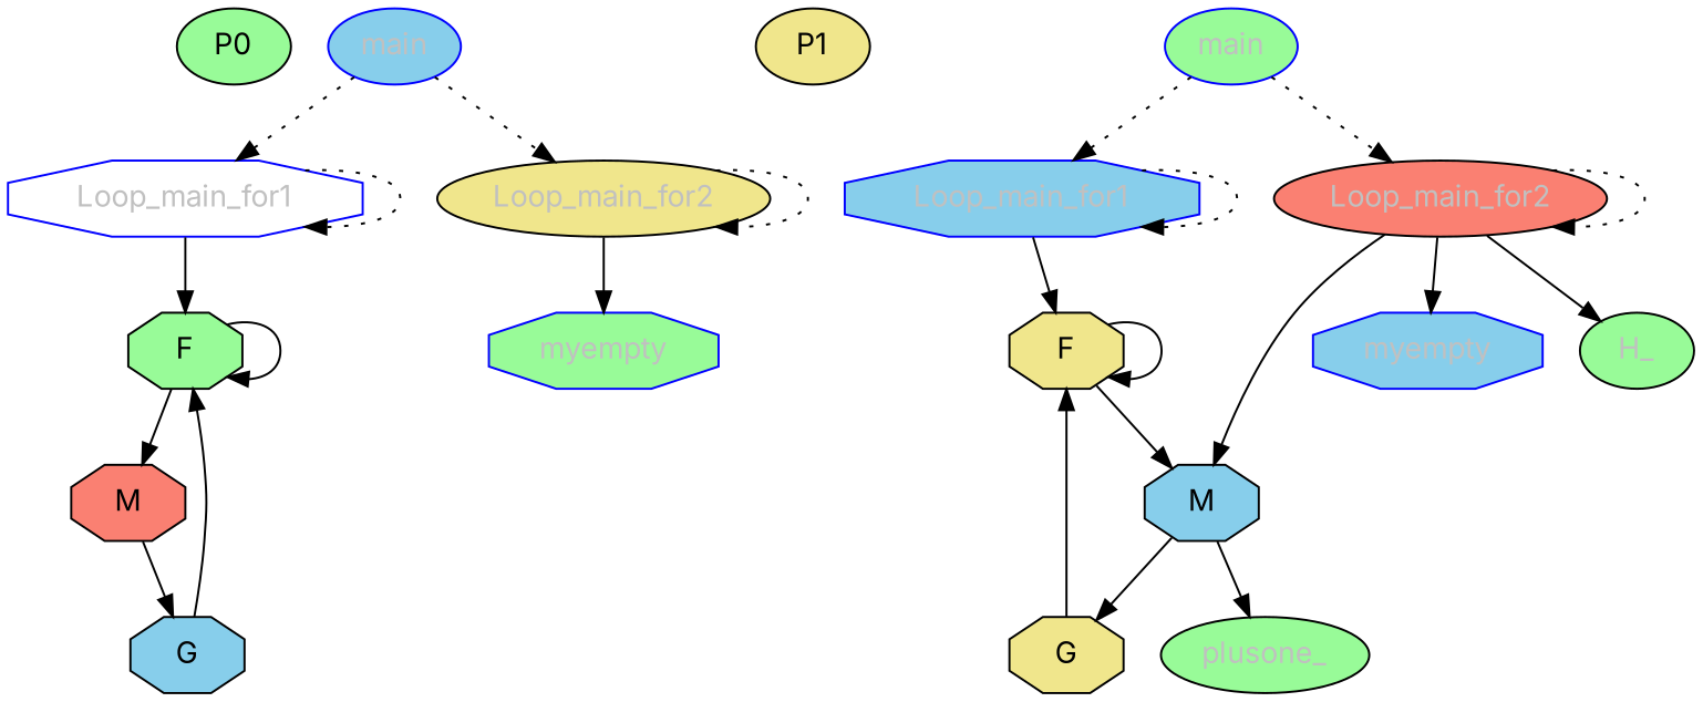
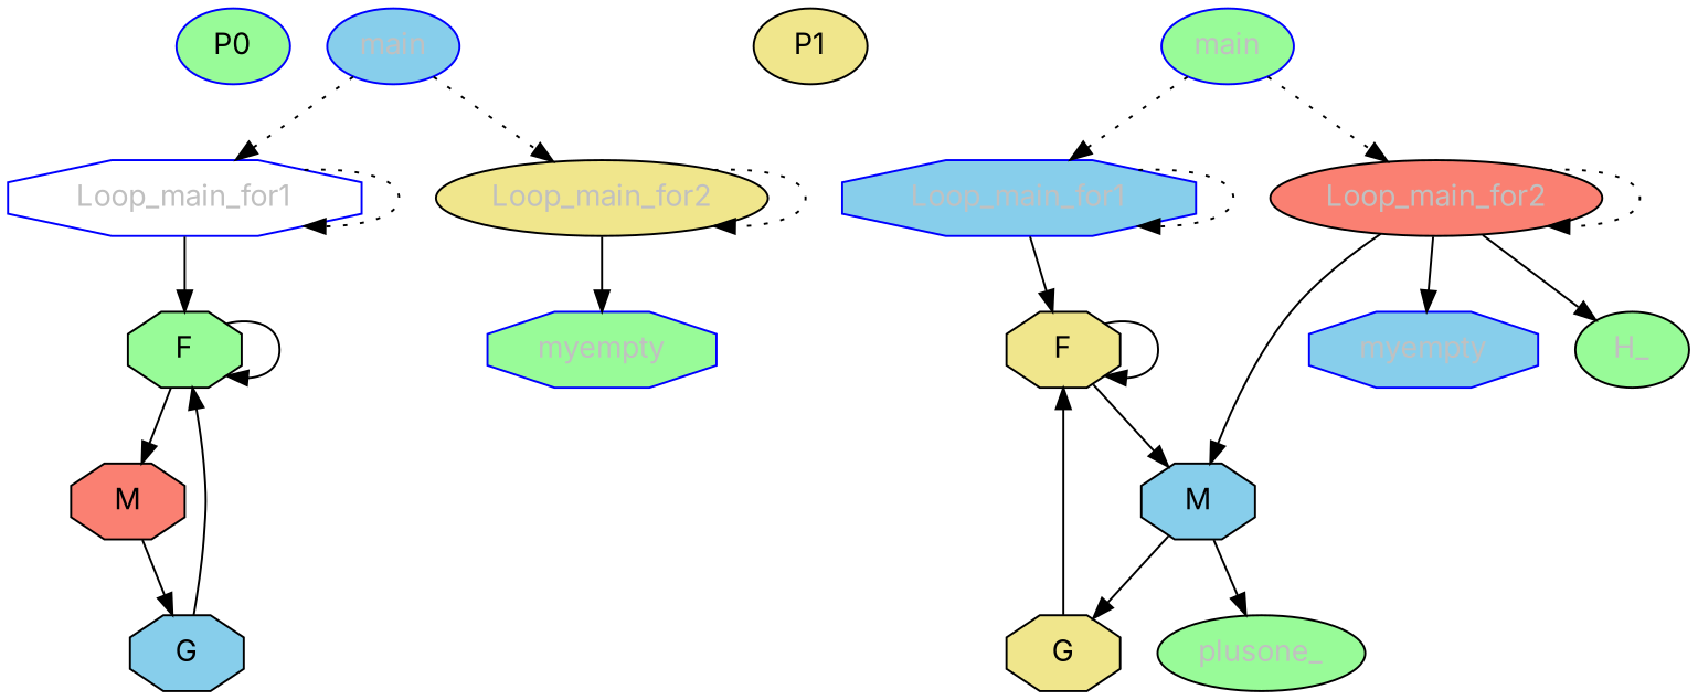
  digraph {
    fontname=Inter
    node [color=black style=filled fillcolor=palegreen fontname=Inter fontcolor=grey shape=octagon]
    edge [fontname=Inter]
-   n1 [label=P0 fontcolor="" shape=""]
+   n1 [color=blue label=P0 fontcolor="" shape=""]
    n2 [fontcolor=black label=F]
    n3 [fillcolor=salmon fontcolor=black label=M]
    n4 [color=blue label=myempty]
    n5 [color=blue fillcolor=white label=Loop_main_for1]
    n6 [fillcolor=skyblue fontcolor=black label=G]
    n7 [fillcolor=khaki label=Loop_main_for2 shape=ellipse]
    n8 [color=blue fillcolor=skyblue label=main shape=ellipse]
    n9 [label=P1 fillcolor=khaki fontcolor="" shape=""]
    n10 [fillcolor=khaki fontcolor=black label=F]
    n11 [fillcolor=skyblue fontcolor=black label=M]
    n12 [color=blue fillcolor=skyblue label=myempty]
    n13 [color=blue fillcolor=skyblue label=Loop_main_for1]
    n14 [fillcolor=khaki fontcolor=black label=G]
    n15 [fillcolor=salmon label=Loop_main_for2 shape=ellipse]
    n16 [label=H_ shape=ellipse]
    n17 [color=blue label=main shape=ellipse]
    n18 [label=plusone_ shape=ellipse]
    subgraph sub_1 {
      n1
      n2
      n3
      n4
      n5
      n6
      n7
      n8
    }
    subgraph sub_2 {
      n9
      n10
      n11
      n12
      n13
      n14
      n15
      n16
      n17
      n18
    }
    n2 -> n2
    n2 -> n3
    n3 -> n6
    n5 -> n2
    n5 -> n5 [style=dotted]
    n6 -> n2
    n7 -> n4
    n7 -> n7 [style=dotted]
    n8 -> n5 [style=dotted]
    n8 -> n7 [style=dotted]
    n10 -> n10
    n10 -> n11
    n11 -> n14
    n11 -> n18
    n13 -> n10
    n13 -> n13 [style=dotted]
    n14 -> n10
    n15 -> n11
    n15 -> n12
    n15 -> n15 [style=dotted]
    n15 -> n16
    n17 -> n13 [style=dotted]
    n17 -> n15 [style=dotted]
  }
